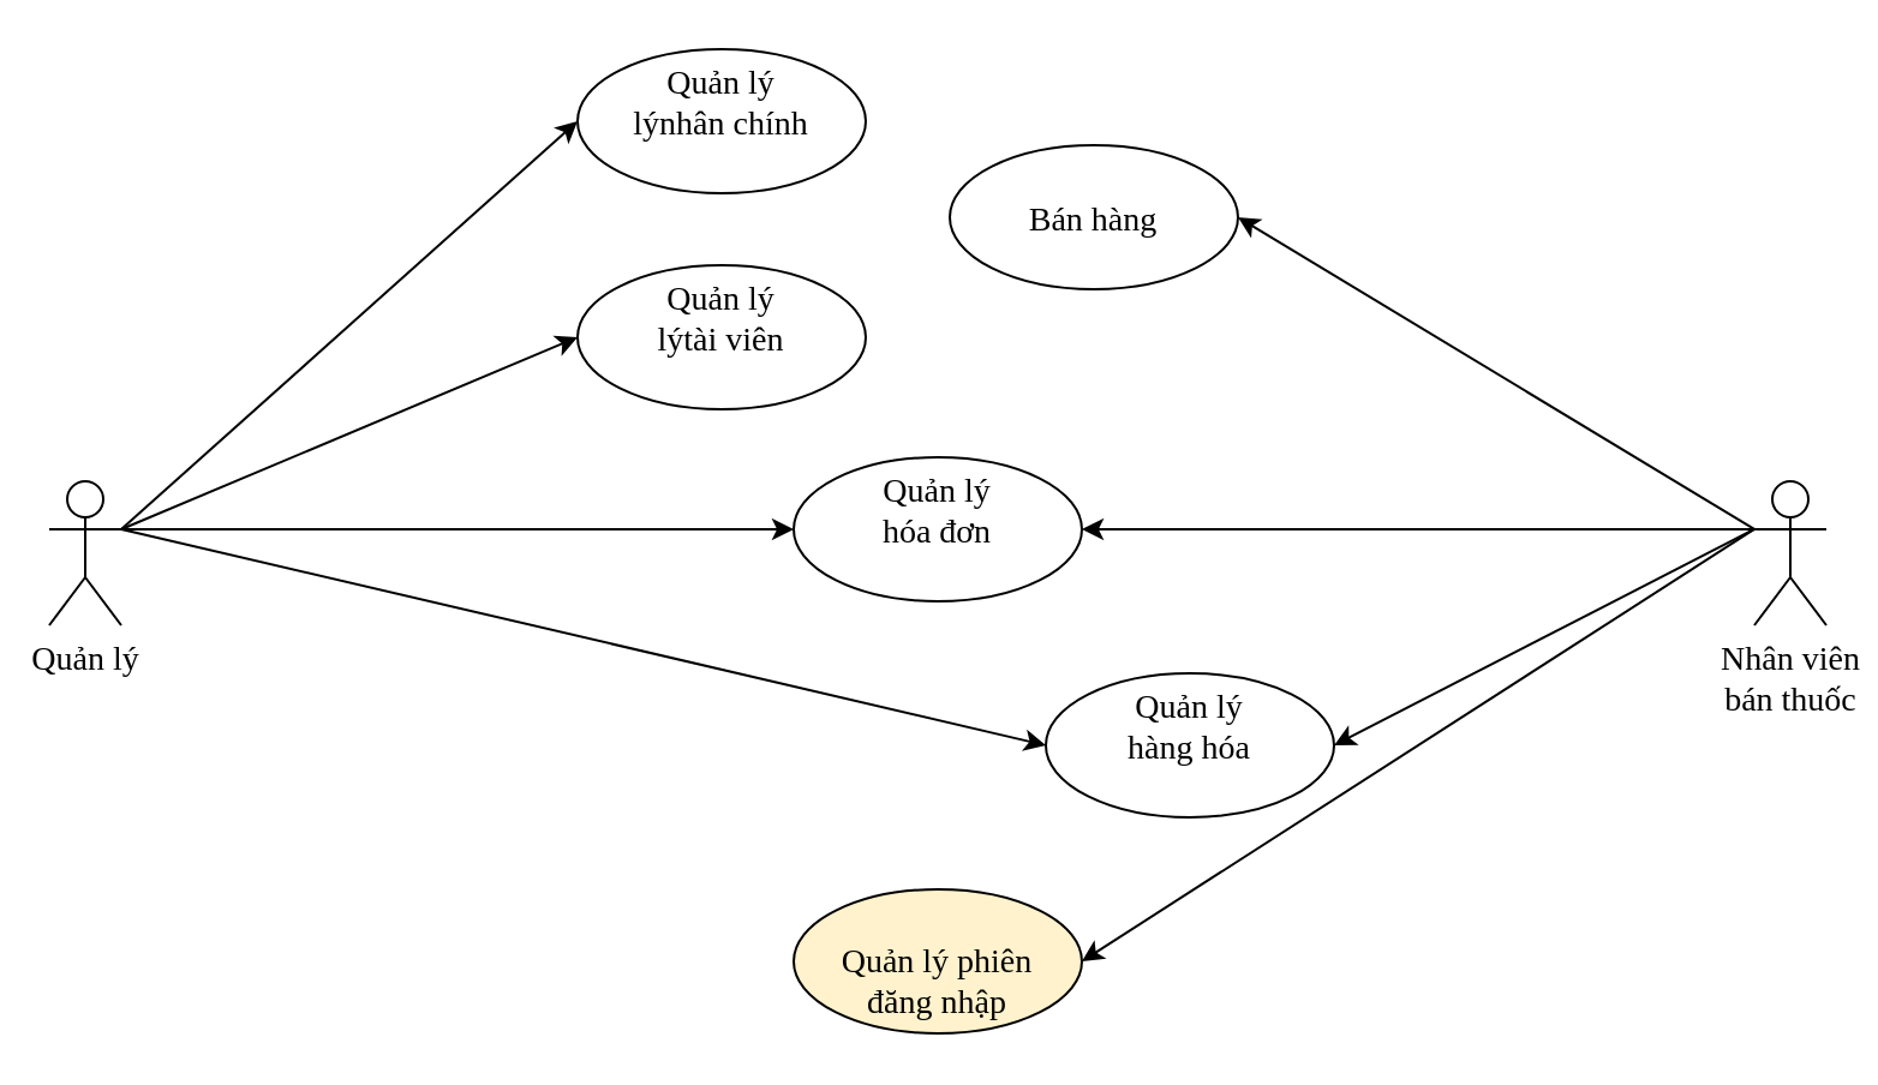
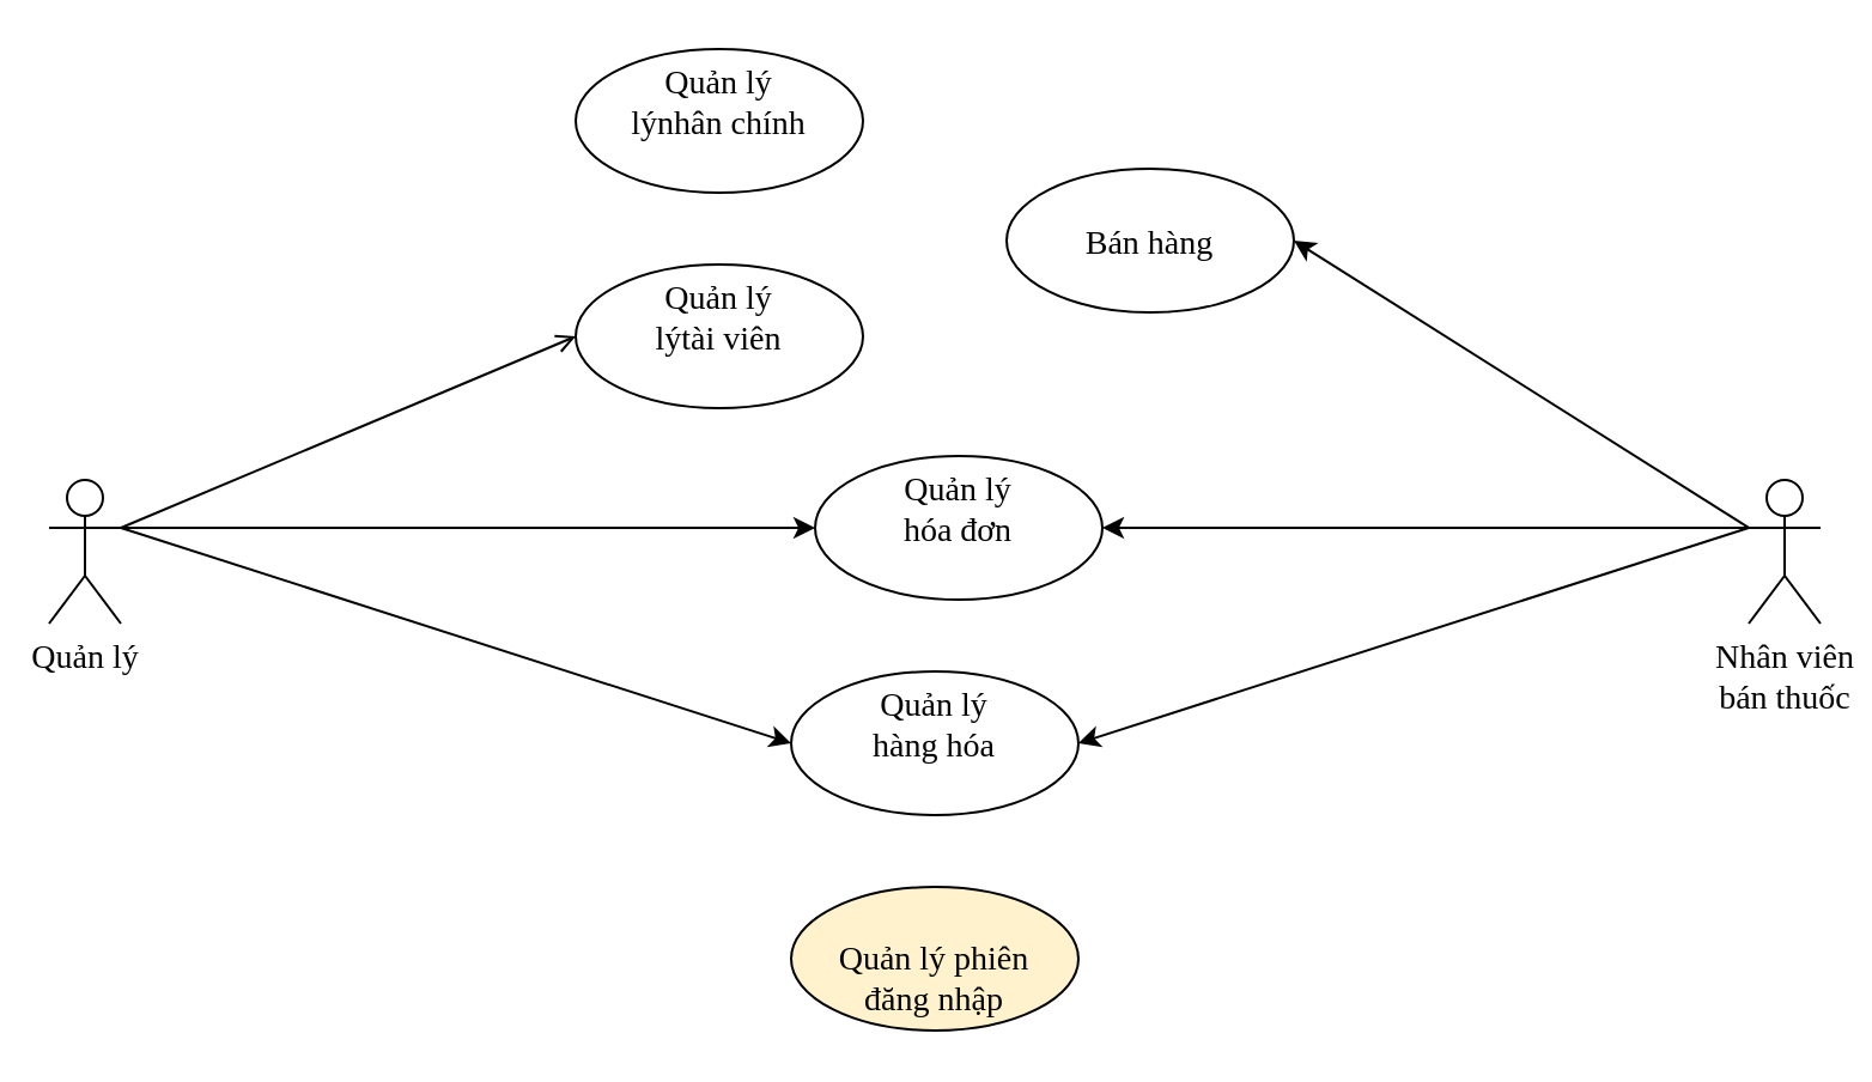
  <mxCell id="0" />
  <mxCell id="1" parent="0" />
  <mxCell id="2" value="&lt;br style=&quot;font-size: 14px;&quot;&gt;Quản lý phiên&lt;br style=&quot;font-size: 14px;&quot;&gt;đăng nhập" style="ellipse;whiteSpace=wrap;html=1;fontSize=14;fontFamily=Times New Roman;verticalAlign=top;strokeWidth=1;align=center;spacingTop=-1;fillColor=#fff2cc;" parent="1" vertex="1"><mxGeometry x="330" y="370" width="120" height="60" as="geometry" /></mxCell>
  <mxCell id="3" value="Quản lý&lt;br style=&quot;font-size: 14px;&quot;&gt;" style="shape=umlActor;verticalLabelPosition=bottom;verticalAlign=top;html=1;outlineConnect=0;fontFamily=Times New Roman;fontSize=14;strokeWidth=1;" parent="1" vertex="1"><mxGeometry x="20" y="200" width="30" height="60" as="geometry" /></mxCell>
  <mxCell id="4" value="Quản lý&lt;br style=&quot;font-size: 14px;&quot;&gt;lýtài viên" style="ellipse;whiteSpace=wrap;html=1;fontSize=14;fontFamily=Times New Roman;verticalAlign=top;strokeWidth=1;" parent="1" vertex="1"><mxGeometry x="240" y="110" width="120" height="60" as="geometry" /></mxCell>
- <mxCell id="5" value="Quản lý&lt;br style=&quot;font-size: 14px;&quot;&gt;hàng hóa" style="ellipse;whiteSpace=wrap;html=1;fontSize=14;fontFamily=Times New Roman;verticalAlign=top;strokeWidth=1;" parent="1" vertex="1"><mxGeometry x="435" y="280" width="120" height="60" as="geometry" /></mxCell>
+ <mxCell id="5" value="Quản lý&lt;br style=&quot;font-size: 14px;&quot;&gt;hàng hóa" style="ellipse;whiteSpace=wrap;html=1;fontSize=14;fontFamily=Times New Roman;verticalAlign=top;strokeWidth=1;" parent="1" vertex="1"><mxGeometry x="330" y="280" width="120" height="60" as="geometry" /></mxCell>
  <mxCell id="6" value="Nhân viên&lt;br style=&quot;font-size: 14px;&quot;&gt;bán thuốc" style="shape=umlActor;verticalLabelPosition=bottom;verticalAlign=top;html=1;outlineConnect=0;fontFamily=Times New Roman;fontSize=14;strokeWidth=1;" parent="1" vertex="1"><mxGeometry x="730" y="200" width="30" height="60" as="geometry" /></mxCell>
  <mxCell id="7" value="Quản lý&lt;br style=&quot;font-size: 14px;&quot;&gt;lýnhân chính&lt;br style=&quot;font-size: 14px;&quot;&gt;" style="ellipse;whiteSpace=wrap;html=1;fontSize=14;fontFamily=Times New Roman;verticalAlign=top;strokeWidth=1;" parent="1" vertex="1"><mxGeometry x="240" y="20" width="120" height="60" as="geometry" /></mxCell>
- <mxCell id="8" value="Quản lý &lt;br style=&quot;font-size: 14px;&quot;&gt;hóa đơn" style="ellipse;whiteSpace=wrap;html=1;fontSize=14;fontFamily=Times New Roman;verticalAlign=top;strokeWidth=1;" parent="1" vertex="1"><mxGeometry x="330" y="190" width="120" height="60" as="geometry" /></mxCell>
- <mxCell id="9" value="&lt;br style=&quot;font-size: 14px;&quot;&gt;Bán hàng&lt;br style=&quot;font-size: 14px;&quot;&gt;" style="ellipse;whiteSpace=wrap;html=1;fontSize=14;fontFamily=Times New Roman;verticalAlign=top;strokeWidth=1;" parent="1" vertex="1"><mxGeometry x="395" y="60" width="120" height="60" as="geometry" /></mxCell>
+ <mxCell id="8" value="Quản lý &lt;br style=&quot;font-size: 14px;&quot;&gt;hóa đơn" style="ellipse;whiteSpace=wrap;html=1;fontSize=14;fontFamily=Times New Roman;verticalAlign=top;strokeWidth=1;" parent="1" vertex="1"><mxGeometry x="340" y="190" width="120" height="60" as="geometry" /></mxCell>
+ <mxCell id="9" value="&lt;br style=&quot;font-size: 14px;&quot;&gt;Bán hàng&lt;br style=&quot;font-size: 14px;&quot;&gt;" style="ellipse;whiteSpace=wrap;html=1;fontSize=14;fontFamily=Times New Roman;verticalAlign=top;strokeWidth=1;" parent="1" vertex="1"><mxGeometry x="420" y="70" width="120" height="60" as="geometry" /></mxCell>
  <mxCell id="10" value="" style="endArrow=classic;html=1;rounded=0;fontSize=14;strokeWidth=1;exitX=1;exitY=0.333;exitDx=0;exitDy=0;exitPerimeter=0;entryX=0;entryY=0.5;entryDx=0;entryDy=0;" parent="1" source="3" target="5" edge="1"><mxGeometry width="50" height="50" relative="1" as="geometry"><mxPoint x="520" y="250" as="sourcePoint" /><mxPoint x="570" y="200" as="targetPoint" /></mxGeometry></mxCell>
  <mxCell id="11" value="" style="endArrow=classic;html=1;rounded=0;fontSize=14;strokeWidth=1;entryX=0;entryY=0.5;entryDx=0;entryDy=0;exitX=1;exitY=0.333;exitDx=0;exitDy=0;exitPerimeter=0;" parent="1" source="3" target="8" edge="1"><mxGeometry width="50" height="50" relative="1" as="geometry"><mxPoint x="130" y="180" as="sourcePoint" /><mxPoint x="340" y="310" as="targetPoint" /></mxGeometry></mxCell>
- <mxCell id="12" value="" style="endArrow=classic;html=1;rounded=0;fontSize=14;strokeWidth=1;entryX=0;entryY=0.5;entryDx=0;entryDy=0;exitX=1;exitY=0.333;exitDx=0;exitDy=0;exitPerimeter=0;" parent="1" source="3" target="4" edge="1"><mxGeometry width="50" height="50" relative="1" as="geometry"><mxPoint x="170" y="120" as="sourcePoint" /><mxPoint x="340" y="230" as="targetPoint" /></mxGeometry></mxCell>
- <mxCell id="13" value="" style="endArrow=classic;html=1;rounded=0;fontSize=14;strokeWidth=1;entryX=0;entryY=0.5;entryDx=0;entryDy=0;exitX=1;exitY=0.333;exitDx=0;exitDy=0;exitPerimeter=0;" parent="1" source="3" target="7" edge="1"><mxGeometry width="50" height="50" relative="1" as="geometry"><mxPoint x="110" y="220" as="sourcePoint" /><mxPoint x="350" y="240" as="targetPoint" /></mxGeometry></mxCell>
- <mxCell id="14" value="" style="endArrow=classic;html=1;rounded=0;fontSize=14;strokeWidth=1;entryX=1;entryY=0.5;entryDx=0;entryDy=0;exitX=0;exitY=0.333;exitDx=0;exitDy=0;exitPerimeter=0;" parent="1" source="6" target="2" edge="1"><mxGeometry width="50" height="50" relative="1" as="geometry"><mxPoint x="520" y="250" as="sourcePoint" /><mxPoint x="570" y="200" as="targetPoint" /></mxGeometry></mxCell>
+ <mxCell id="12" value="" style="endArrow=open;html=1;rounded=0;fontSize=14;strokeWidth=1;entryX=0;entryY=0.5;entryDx=0;entryDy=0;exitX=1;exitY=0.333;exitDx=0;exitDy=0;exitPerimeter=0;" parent="1" source="3" target="4" edge="1"><mxGeometry width="50" height="50" relative="1" as="geometry"><mxPoint x="170" y="120" as="sourcePoint" /><mxPoint x="340" y="230" as="targetPoint" /></mxGeometry></mxCell>
  <mxCell id="15" value="" style="endArrow=classic;html=1;rounded=0;fontSize=14;strokeWidth=1;entryX=1;entryY=0.5;entryDx=0;entryDy=0;exitX=0;exitY=0.333;exitDx=0;exitDy=0;exitPerimeter=0;" parent="1" source="6" target="5" edge="1"><mxGeometry width="50" height="50" relative="1" as="geometry"><mxPoint x="130" y="240" as="sourcePoint" /><mxPoint x="370" y="260" as="targetPoint" /></mxGeometry></mxCell>
  <mxCell id="16" value="" style="endArrow=classic;html=1;rounded=0;fontSize=14;strokeWidth=1;entryX=1;entryY=0.5;entryDx=0;entryDy=0;exitX=0;exitY=0.333;exitDx=0;exitDy=0;exitPerimeter=0;" parent="1" source="6" target="8" edge="1"><mxGeometry width="50" height="50" relative="1" as="geometry"><mxPoint x="140" y="250" as="sourcePoint" /><mxPoint x="380" y="270" as="targetPoint" /></mxGeometry></mxCell>
  <mxCell id="17" value="" style="endArrow=classic;html=1;rounded=0;fontSize=14;strokeWidth=1;entryX=1;entryY=0.5;entryDx=0;entryDy=0;exitX=0;exitY=0.333;exitDx=0;exitDy=0;exitPerimeter=0;" parent="1" source="6" target="9" edge="1"><mxGeometry width="50" height="50" relative="1" as="geometry"><mxPoint x="150" y="260" as="sourcePoint" /><mxPoint x="390" y="280" as="targetPoint" /></mxGeometry></mxCell>
